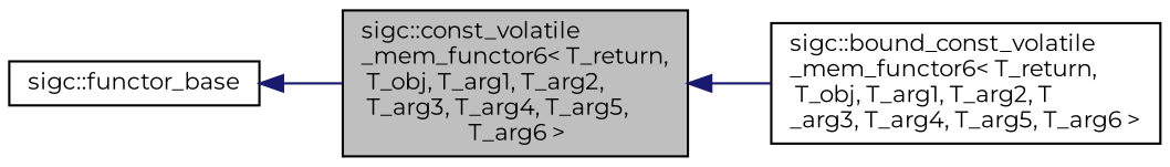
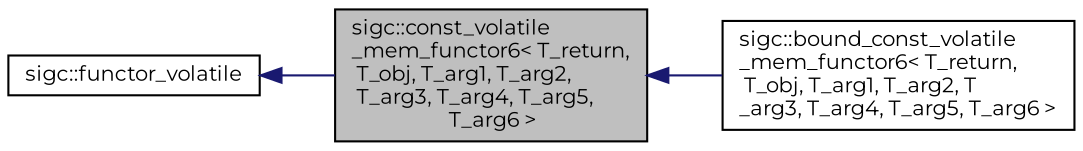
  digraph {
    rankdir=LR
    fontname=Montserrat
    node [color=black fillcolor=white fontname=Montserrat fontsize=10 shape=record style=filled]
    edge [color=midnightblue dir=back fontname=Montserrat fontsize=10 labelfontname=Sans labelfontsize=10 style=solid]
    n1 [fillcolor=grey75 fontcolor=black height=0.2 label="sigc::const_volatile\l_mem_functor6\< T_return,\l T_obj, T_arg1, T_arg2,\l T_arg3, T_arg4, T_arg5,\l T_arg6 \>" width=0.4]
    n2 [height=0.2 label="sigc::bound_const_volatile\l_mem_functor6\< T_return,\l T_obj, T_arg1, T_arg2, T\l_arg3, T_arg4, T_arg5, T_arg6 \>" width=0.4]
-   n3 [height=0.2 label="sigc::functor_base" width=0.4]
+   n3 [height=0.2 label="sigc::functor_volatile" width=0.4]
    n1 -> n2
    n3 -> n1
  }
